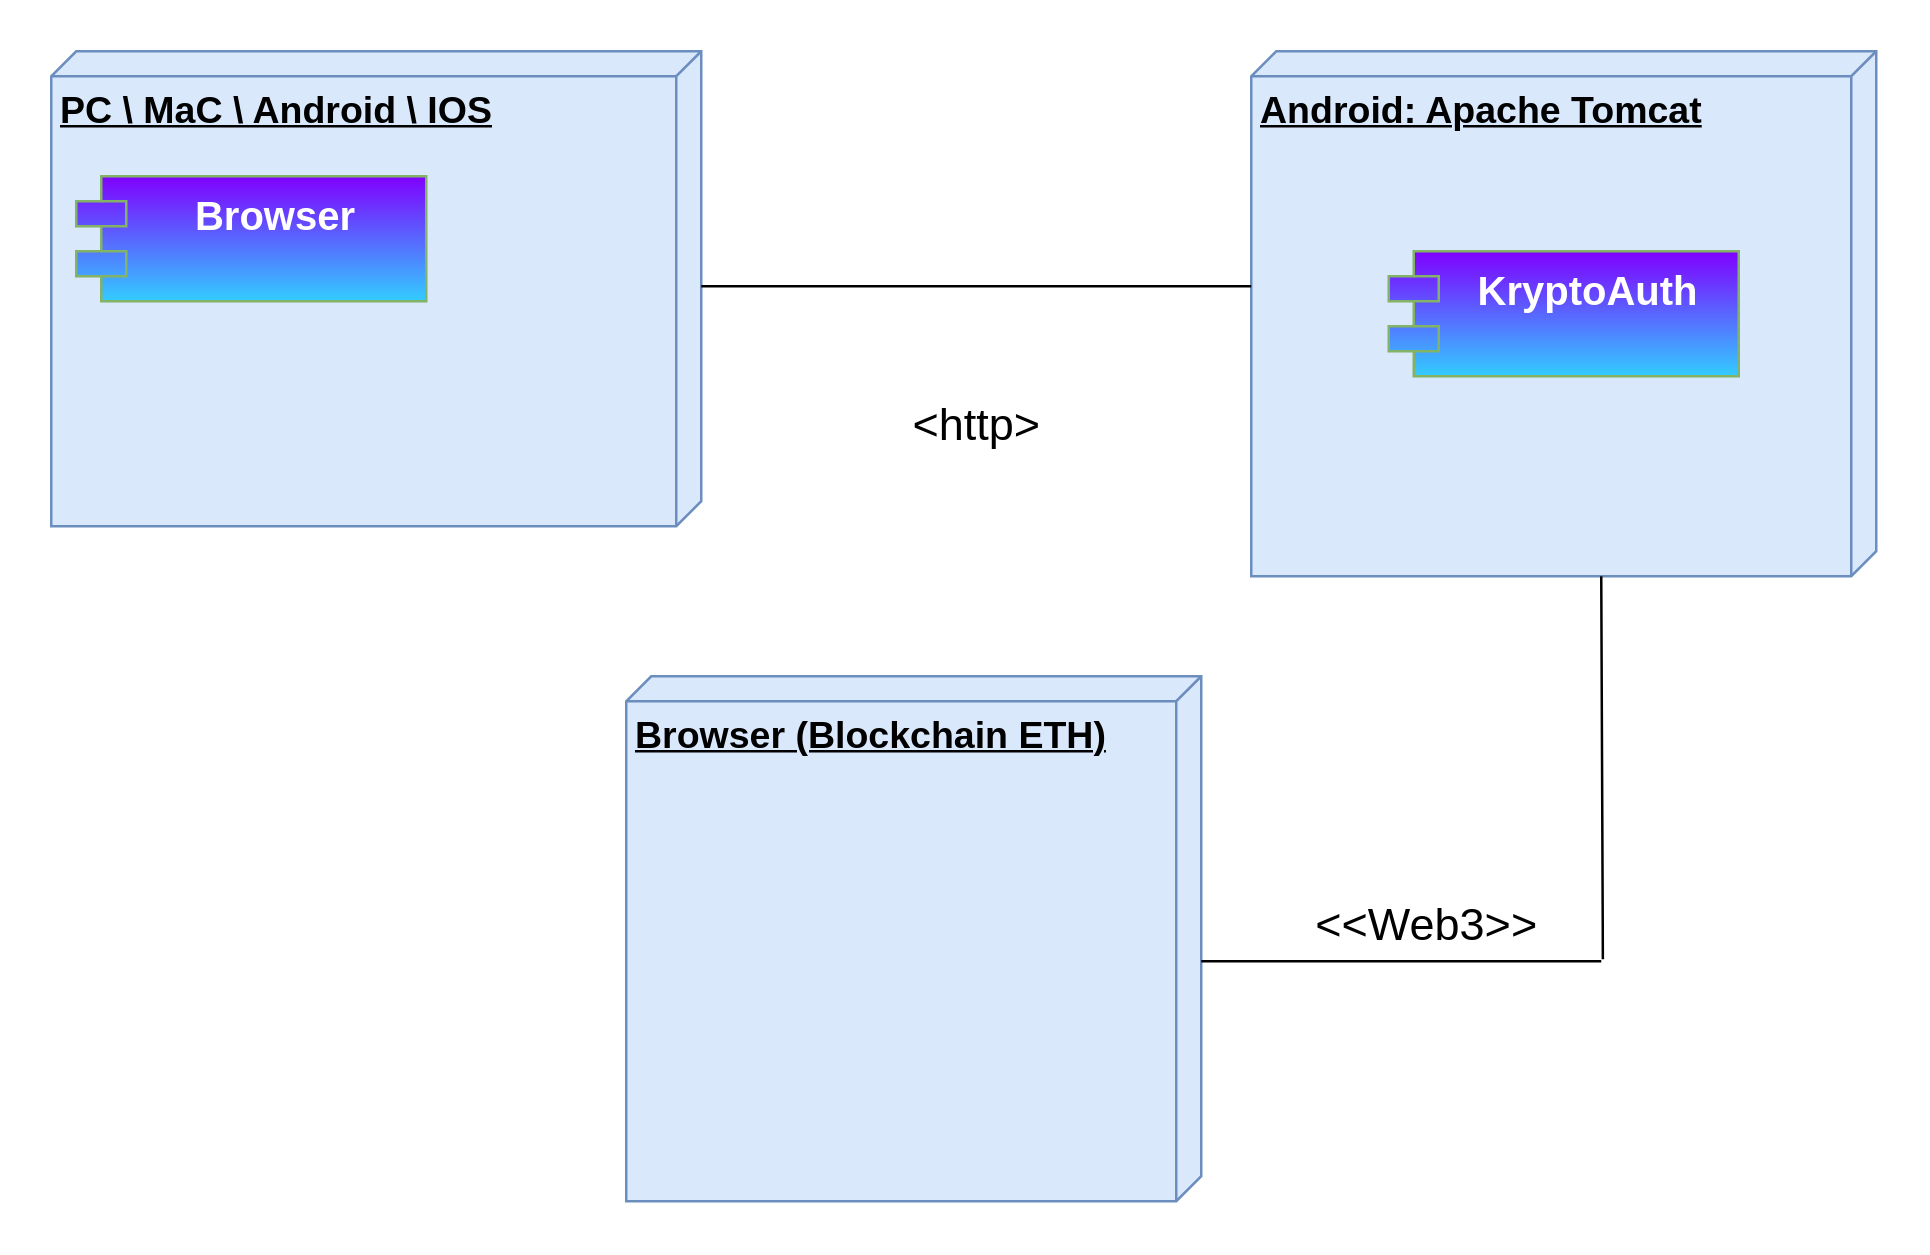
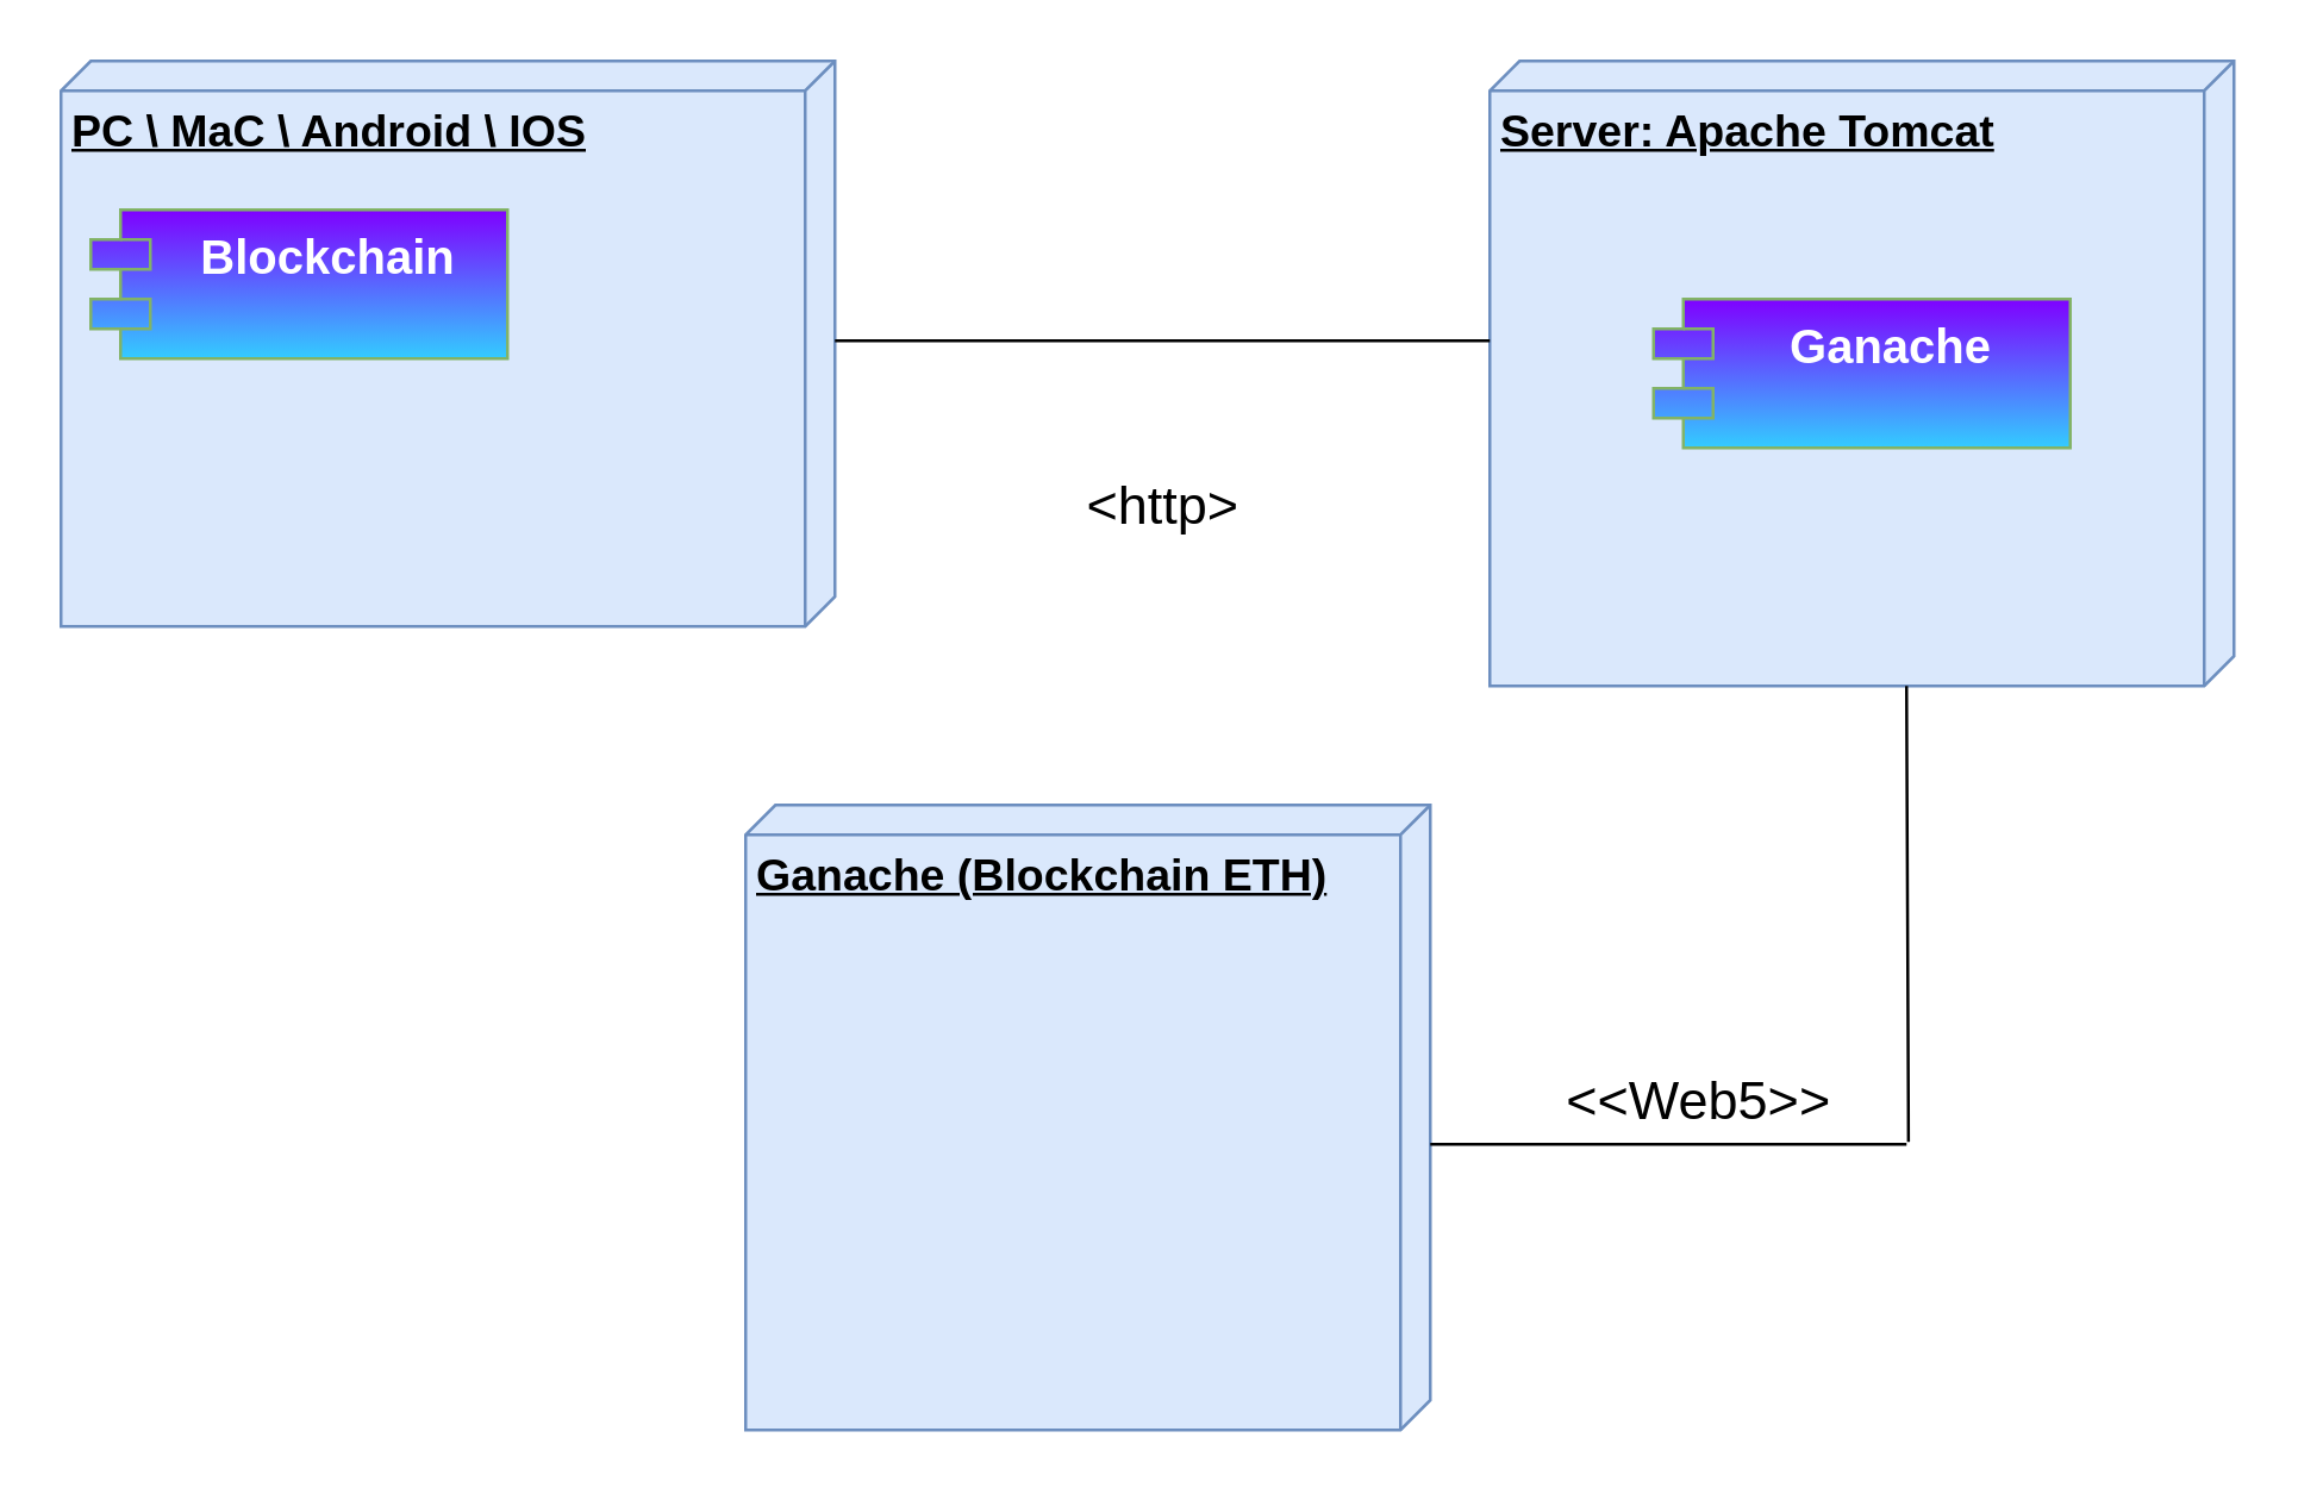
  <mxCell id="0" />
  <mxCell id="1" parent="0" />
- <mxCell id="2" value="&lt;font style=&quot;font-size: 15px&quot;&gt;&lt;b&gt;Browser (Blockchain ETH)&lt;/b&gt;&lt;/font&gt;" style="verticalAlign=top;align=left;spacingTop=8;spacingLeft=2;spacingRight=12;shape=cube;size=10;direction=south;fontStyle=4;html=1;fillColor=#dae8fc;strokeColor=#6c8ebf;" parent="1" vertex="1"><mxGeometry x="250" y="270" width="230" height="210" as="geometry" /></mxCell>
- <mxCell id="3" value="&lt;font style=&quot;font-size: 15px&quot;&gt;&lt;b&gt;Android: Apache Tomcat&lt;/b&gt;&lt;/font&gt;" style="verticalAlign=top;align=left;spacingTop=8;spacingLeft=2;spacingRight=12;shape=cube;size=10;direction=south;fontStyle=4;html=1;fillColor=#dae8fc;strokeColor=#6c8ebf;" parent="1" vertex="1"><mxGeometry x="500" y="20" width="250" height="210" as="geometry" /></mxCell>
+ <mxCell id="2" value="&lt;font style=&quot;font-size: 15px&quot;&gt;&lt;b&gt;Ganache (Blockchain ETH)&lt;/b&gt;&lt;/font&gt;" style="verticalAlign=top;align=left;spacingTop=8;spacingLeft=2;spacingRight=12;shape=cube;size=10;direction=south;fontStyle=4;html=1;fillColor=#dae8fc;strokeColor=#6c8ebf;" parent="1" vertex="1"><mxGeometry x="250" y="270" width="230" height="210" as="geometry" /></mxCell>
+ <mxCell id="3" value="&lt;font style=&quot;font-size: 15px&quot;&gt;&lt;b&gt;Server: Apache Tomcat&lt;/b&gt;&lt;/font&gt;" style="verticalAlign=top;align=left;spacingTop=8;spacingLeft=2;spacingRight=12;shape=cube;size=10;direction=south;fontStyle=4;html=1;fillColor=#dae8fc;strokeColor=#6c8ebf;" parent="1" vertex="1"><mxGeometry x="500" y="20" width="250" height="210" as="geometry" /></mxCell>
  <mxCell id="4" value="&lt;b&gt;&lt;font style=&quot;font-size: 15px&quot;&gt;PC \ MaC \ Android \ IOS&lt;/font&gt;&lt;/b&gt;" style="verticalAlign=top;align=left;spacingTop=8;spacingLeft=2;spacingRight=12;shape=cube;size=10;direction=south;fontStyle=4;html=1;fillColor=#dae8fc;strokeColor=#6c8ebf;" parent="1" vertex="1"><mxGeometry x="20" y="20" width="260" height="190" as="geometry" /></mxCell>
- <mxCell id="5" value="Browser&#10;" style="shape=module;align=left;spacingLeft=20;align=center;verticalAlign=top;fillColor=#7F00FF;strokeColor=#82b366;fontSize=16;gradientColor=#33CCFF;fontColor=#FFFFFF;fontStyle=1" parent="1" vertex="1"><mxGeometry x="30" y="70" width="140" height="50" as="geometry" /></mxCell>
+ <mxCell id="5" value="Blockchain&#10;" style="shape=module;align=left;spacingLeft=20;align=center;verticalAlign=top;fillColor=#7F00FF;strokeColor=#82b366;fontSize=16;gradientColor=#33CCFF;fontColor=#FFFFFF;fontStyle=1" parent="1" vertex="1"><mxGeometry x="30" y="70" width="140" height="50" as="geometry" /></mxCell>
  <mxCell id="6" value="" style="line;strokeWidth=1;fillColor=none;align=left;verticalAlign=middle;spacingTop=-1;spacingLeft=3;spacingRight=3;rotatable=0;labelPosition=right;points=[];portConstraint=eastwest;" parent="1" vertex="1"><mxGeometry x="280" y="110" width="220" height="8" as="geometry" /></mxCell>
  <mxCell id="7" value="" style="line;strokeWidth=1;fillColor=none;align=left;verticalAlign=middle;spacingTop=-1;spacingLeft=3;spacingRight=3;rotatable=0;labelPosition=right;points=[];portConstraint=eastwest;" parent="1" vertex="1"><mxGeometry x="480" y="380" width="160" height="8" as="geometry" /></mxCell>
  <mxCell id="8" value="" style="endArrow=none;html=1;rounded=0;edgeStyle=orthogonalEdgeStyle;exitX=1.004;exitY=0.4;exitDx=0;exitDy=0;exitPerimeter=0;" parent="1" source="7" edge="1"><mxGeometry width="50" height="50" relative="1" as="geometry"><mxPoint x="640" y="340" as="sourcePoint" /><mxPoint x="640" y="230" as="targetPoint" /><Array as="points"><mxPoint x="641" y="370" /><mxPoint x="640" y="370" /></Array></mxGeometry></mxCell>
- <mxCell id="9" value="&lt;font style=&quot;font-size: 18px&quot;&gt;&amp;lt;&amp;lt;Web3&amp;gt;&amp;gt;&lt;/font&gt;" style="text;html=1;align=center;verticalAlign=middle;resizable=0;points=[];autosize=1;strokeColor=none;fillColor=none;" parent="1" vertex="1"><mxGeometry x="515" y="350" width="110" height="40" as="geometry" /></mxCell>
+ <mxCell id="9" value="&lt;font style=&quot;font-size: 18px&quot;&gt;&amp;lt;&amp;lt;Web5&amp;gt;&amp;gt;&lt;/font&gt;" style="text;html=1;align=center;verticalAlign=middle;resizable=0;points=[];autosize=1;strokeColor=none;fillColor=none;" parent="1" vertex="1"><mxGeometry x="515" y="350" width="110" height="40" as="geometry" /></mxCell>
  <mxCell id="10" value="&lt;font style=&quot;font-size: 18px&quot;&gt;&amp;lt;http&amp;gt;&lt;/font&gt;" style="text;html=1;align=center;verticalAlign=middle;resizable=0;points=[];autosize=1;strokeColor=none;fillColor=none;" parent="1" vertex="1"><mxGeometry x="355" y="160" width="70" height="20" as="geometry" /></mxCell>
- <mxCell id="11" value="KryptoAuth&#10;" style="shape=module;align=left;spacingLeft=20;align=center;verticalAlign=top;fillColor=#7F00FF;strokeColor=#82b366;fontSize=16;gradientColor=#33CCFF;fontColor=#FFFFFF;fontStyle=1" vertex="1" parent="1"><mxGeometry x="555" y="100" width="140" height="50" as="geometry" /></mxCell>
+ <mxCell id="11" value="Ganache&#10;" style="shape=module;align=left;spacingLeft=20;align=center;verticalAlign=top;fillColor=#7F00FF;strokeColor=#82b366;fontSize=16;gradientColor=#33CCFF;fontColor=#FFFFFF;fontStyle=1" vertex="1" parent="1"><mxGeometry x="555" y="100" width="140" height="50" as="geometry" /></mxCell>
